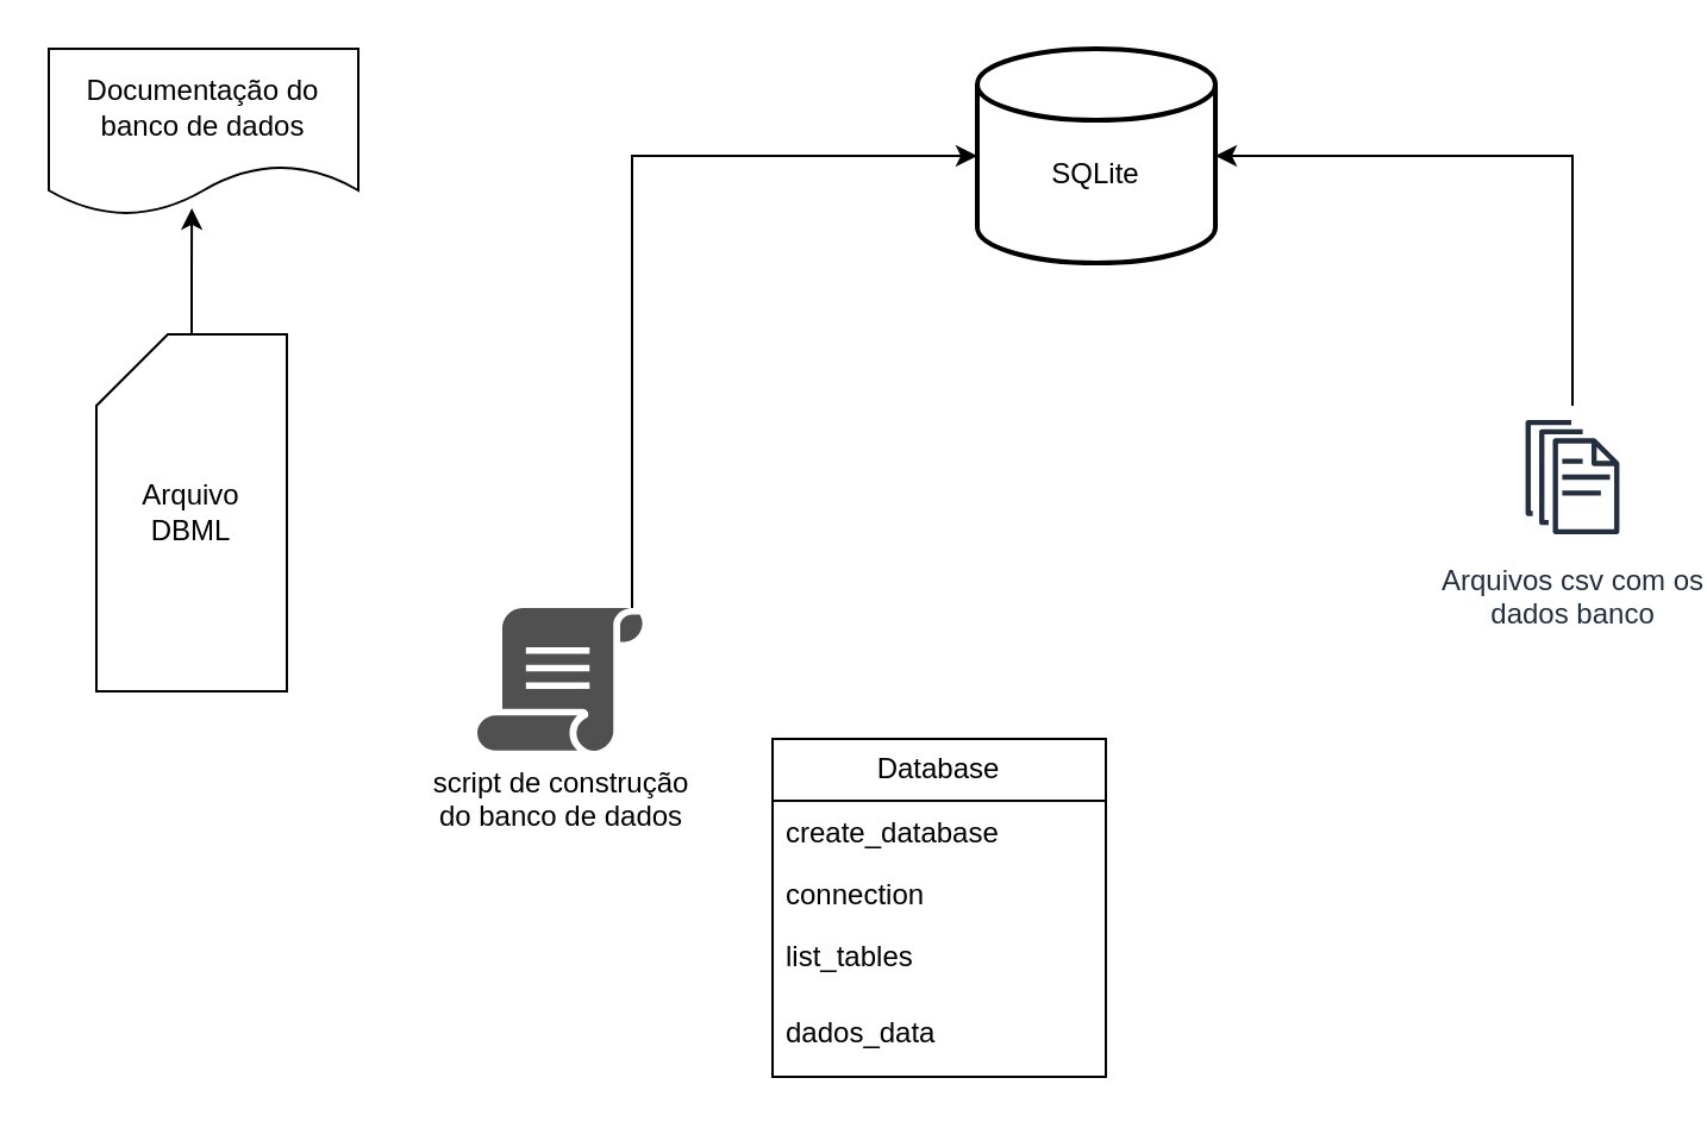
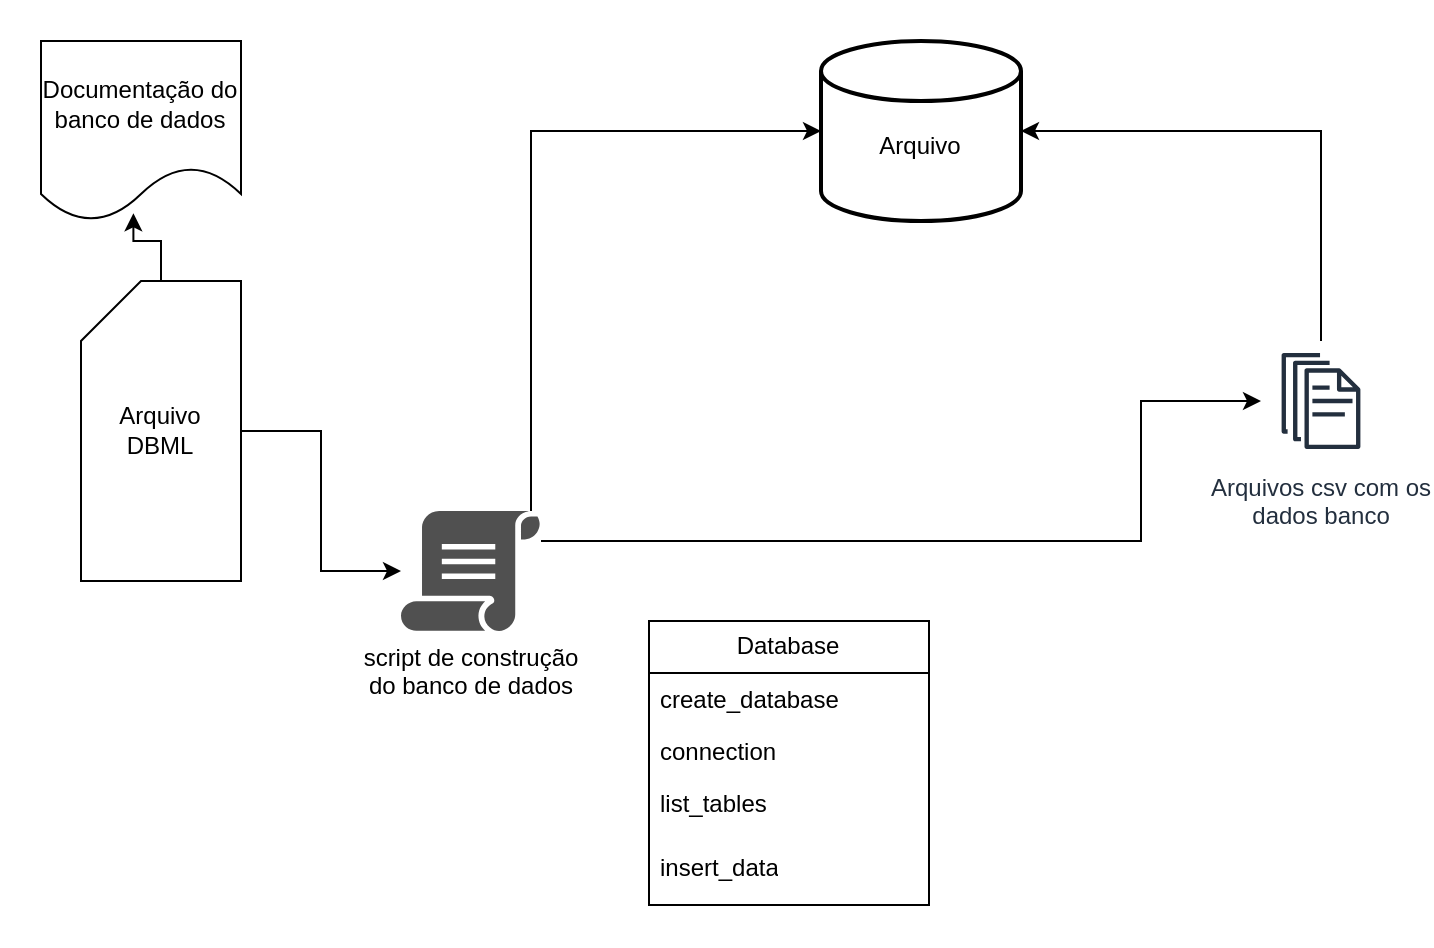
  <mxCell id="0" />
  <mxCell id="1" parent="0" />
+ <mxCell id="2" style="edgeStyle=orthogonalEdgeStyle;rounded=0;orthogonalLoop=1;jettySize=auto;html=1;" edge="1" parent="1" source="4" target="8"><mxGeometry relative="1" as="geometry" /></mxCell>
  <mxCell id="3" style="edgeStyle=orthogonalEdgeStyle;rounded=0;orthogonalLoop=1;jettySize=auto;html=1;entryX=0.462;entryY=0.957;entryDx=0;entryDy=0;entryPerimeter=0;" edge="1" parent="1" source="4" target="9"><mxGeometry relative="1" as="geometry" /></mxCell>
  <mxCell id="4" value="Arquivo&lt;br&gt;DBML" style="shape=card;whiteSpace=wrap;html=1;" vertex="1" parent="1"><mxGeometry x="40" y="140" width="80" height="150" as="geometry" /></mxCell>
- <mxCell id="5" value="&lt;br&gt;SQLite" style="strokeWidth=2;html=1;shape=mxgraph.flowchart.database;whiteSpace=wrap;" vertex="1" parent="1"><mxGeometry x="410" y="20" width="100" height="90" as="geometry" /></mxCell>
+ <mxCell id="5" value="&lt;br&gt;Arquivo" style="strokeWidth=2;html=1;shape=mxgraph.flowchart.database;whiteSpace=wrap;" vertex="1" parent="1"><mxGeometry x="410" y="20" width="100" height="90" as="geometry" /></mxCell>
  <mxCell id="6" style="edgeStyle=orthogonalEdgeStyle;rounded=0;orthogonalLoop=1;jettySize=auto;html=1;entryX=0;entryY=0.5;entryDx=0;entryDy=0;entryPerimeter=0;" edge="1" parent="1" source="8" target="5"><mxGeometry relative="1" as="geometry"><Array as="points"><mxPoint x="265" y="65" /></Array></mxGeometry></mxCell>
+ <mxCell id="7" style="edgeStyle=orthogonalEdgeStyle;rounded=0;orthogonalLoop=1;jettySize=auto;html=1;" edge="1" parent="1" source="8" target="11"><mxGeometry relative="1" as="geometry"><Array as="points"><mxPoint x="570" y="270" /><mxPoint x="570" y="200" /></Array></mxGeometry></mxCell>
  <mxCell id="8" value="script de construção &lt;br&gt;do banco de dados" style="sketch=0;pointerEvents=1;shadow=0;dashed=0;html=1;strokeColor=none;fillColor=#505050;labelPosition=center;verticalLabelPosition=bottom;verticalAlign=top;outlineConnect=0;align=center;shape=mxgraph.office.concepts.script;" vertex="1" parent="1"><mxGeometry x="200" y="255" width="70" height="60" as="geometry" /></mxCell>
- <mxCell id="9" value="Documentação do banco de dados" style="shape=document;whiteSpace=wrap;html=1;boundedLbl=1;" vertex="1" parent="1"><mxGeometry x="20" y="20" width="130" height="70" as="geometry" /></mxCell>
+ <mxCell id="9" value="Documentação do banco de dados" style="shape=document;whiteSpace=wrap;html=1;boundedLbl=1;" vertex="1" parent="1"><mxGeometry x="20" y="20" width="100" height="90" as="geometry" /></mxCell>
  <mxCell id="10" style="edgeStyle=orthogonalEdgeStyle;rounded=0;orthogonalLoop=1;jettySize=auto;html=1;entryX=1;entryY=0.5;entryDx=0;entryDy=0;entryPerimeter=0;" edge="1" parent="1" source="11" target="5"><mxGeometry relative="1" as="geometry"><Array as="points"><mxPoint x="660" y="65" /></Array></mxGeometry></mxCell>
  <mxCell id="11" value="Arquivos csv com os &lt;br&gt;dados banco" style="sketch=0;outlineConnect=0;fontColor=#232F3E;gradientColor=none;strokeColor=#232F3E;fillColor=#ffffff;dashed=0;verticalLabelPosition=bottom;verticalAlign=top;align=center;html=1;fontSize=12;fontStyle=0;aspect=fixed;shape=mxgraph.aws4.resourceIcon;resIcon=mxgraph.aws4.documents;" vertex="1" parent="1"><mxGeometry x="630" y="170" width="60" height="60" as="geometry" /></mxCell>
  <mxCell id="12" value="Database" style="swimlane;fontStyle=0;childLayout=stackLayout;horizontal=1;startSize=26;fillColor=none;horizontalStack=0;resizeParent=1;resizeParentMax=0;resizeLast=0;collapsible=1;marginBottom=0;whiteSpace=wrap;html=1;" vertex="1" parent="1"><mxGeometry x="324" y="310" width="140" height="142" as="geometry" /></mxCell>
  <mxCell id="13" value="create_database" style="text;strokeColor=none;fillColor=none;align=left;verticalAlign=top;spacingLeft=4;spacingRight=4;overflow=hidden;rotatable=0;points=[[0,0.5],[1,0.5]];portConstraint=eastwest;whiteSpace=wrap;html=1;" vertex="1" parent="12"><mxGeometry y="26" width="140" height="26" as="geometry" /></mxCell>
  <mxCell id="14" value="connection" style="text;strokeColor=none;fillColor=none;align=left;verticalAlign=top;spacingLeft=4;spacingRight=4;overflow=hidden;rotatable=0;points=[[0,0.5],[1,0.5]];portConstraint=eastwest;whiteSpace=wrap;html=1;" vertex="1" parent="12"><mxGeometry y="52" width="140" height="26" as="geometry" /></mxCell>
  <mxCell id="15" value="list_tables" style="text;strokeColor=none;fillColor=none;align=left;verticalAlign=top;spacingLeft=4;spacingRight=4;overflow=hidden;rotatable=0;points=[[0,0.5],[1,0.5]];portConstraint=eastwest;whiteSpace=wrap;html=1;" vertex="1" parent="12"><mxGeometry y="78" width="140" height="32" as="geometry" /></mxCell>
- <mxCell id="16" value="dados_data" style="text;strokeColor=none;fillColor=none;align=left;verticalAlign=top;spacingLeft=4;spacingRight=4;overflow=hidden;rotatable=0;points=[[0,0.5],[1,0.5]];portConstraint=eastwest;whiteSpace=wrap;html=1;" vertex="1" parent="12"><mxGeometry y="110" width="140" height="32" as="geometry" /></mxCell>
+ <mxCell id="16" value="insert_data" style="text;strokeColor=none;fillColor=none;align=left;verticalAlign=top;spacingLeft=4;spacingRight=4;overflow=hidden;rotatable=0;points=[[0,0.5],[1,0.5]];portConstraint=eastwest;whiteSpace=wrap;html=1;" vertex="1" parent="12"><mxGeometry y="110" width="140" height="32" as="geometry" /></mxCell>
